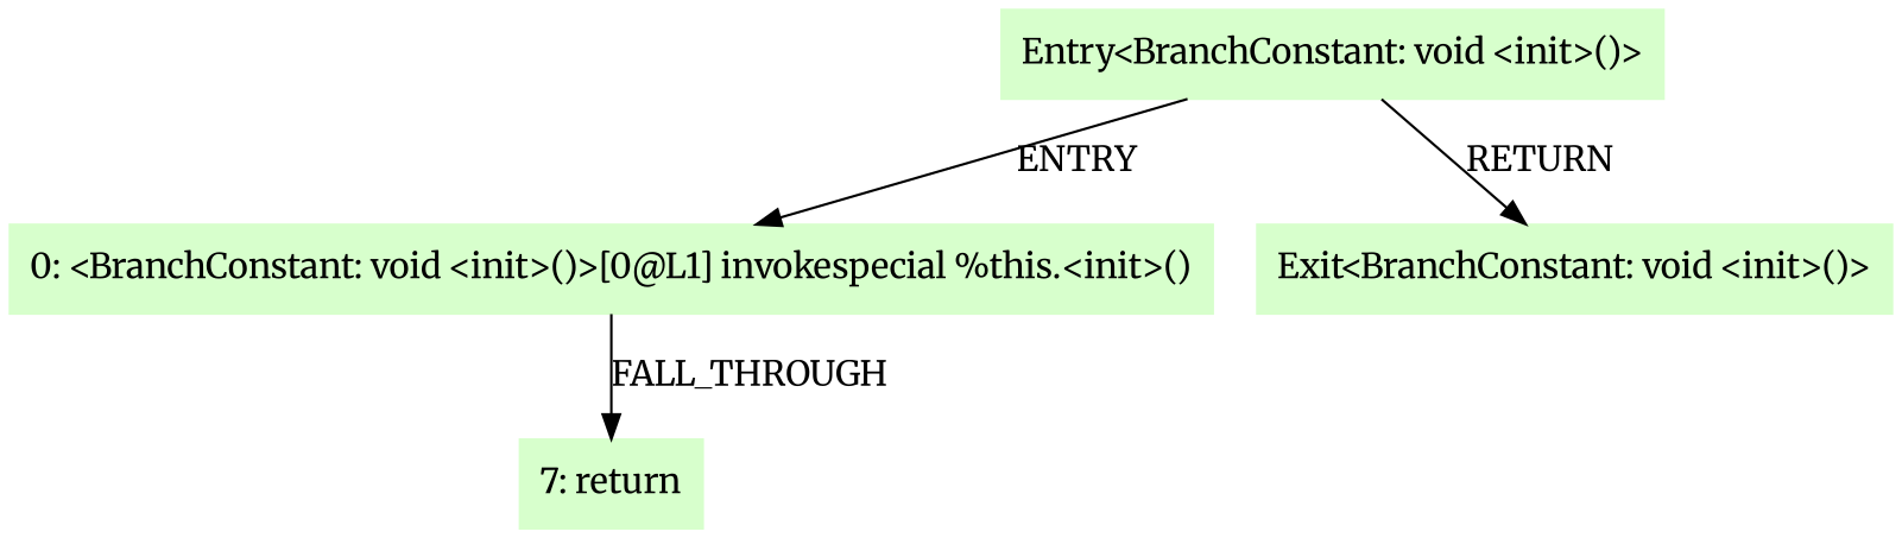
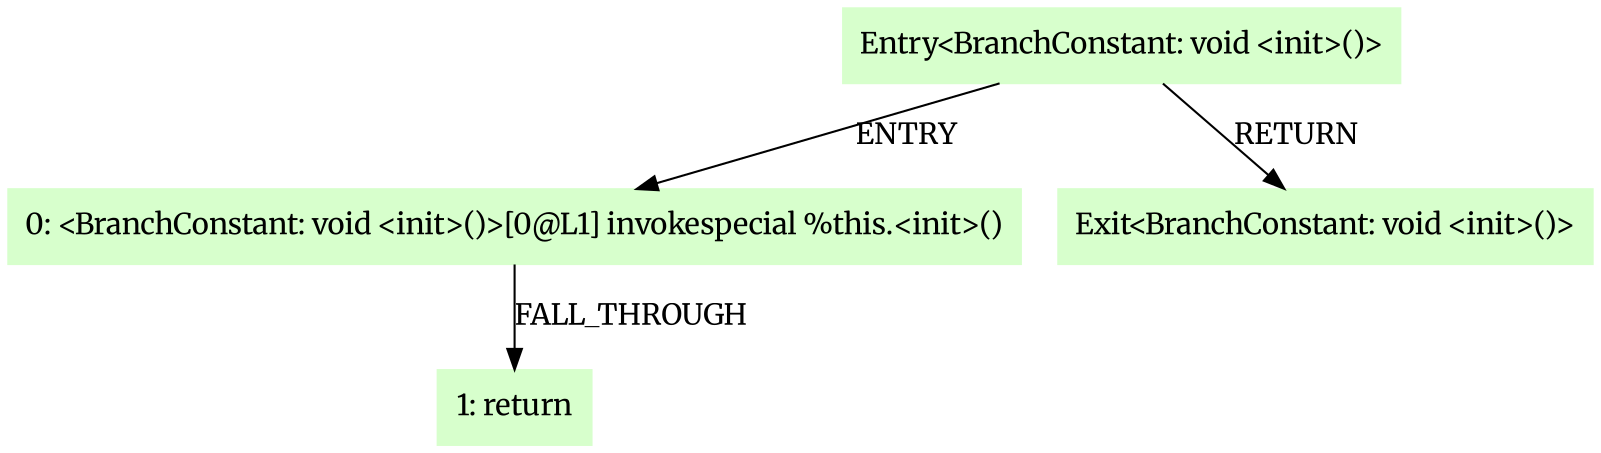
  digraph {
    fontname=Merriweather
    node [color=".3 .2 1.0" fontname=Merriweather shape=box style=filled]
    edge [fontname=Merriweather]
    n1 [label="Entry<BranchConstant: void <init>()>"]
    n2 [label="0: <BranchConstant: void <init>()>[0@L1] invokespecial %this.<init>()"]
    n3 [label="Exit<BranchConstant: void <init>()>"]
-   n4 [label="7: return"]
+   n4 [label="1: return"]
    n1 -> n2 [label=ENTRY]
    n1 -> n3 [label=RETURN]
    n2 -> n4 [label=FALL_THROUGH]
  }
